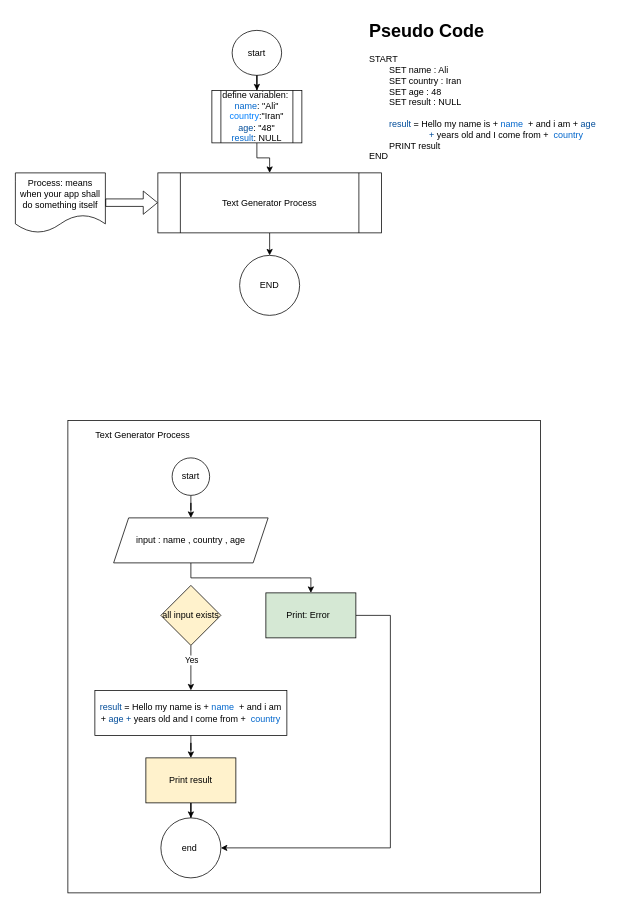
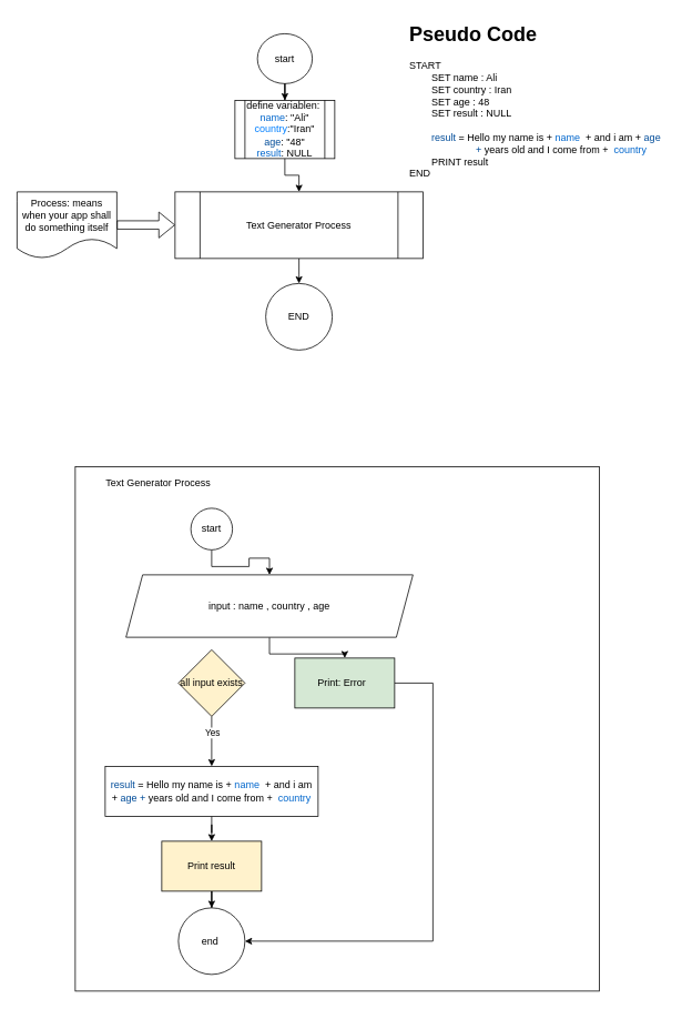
  <mxCell id="0" />
  <mxCell id="1" parent="0" />
  <mxCell id="2" value="start" style="ellipse;whiteSpace=wrap;html=1;" vertex="1" parent="1"><mxGeometry x="309" y="40" width="66" height="60" as="geometry" /></mxCell>
  <mxCell id="3" value="Process: means when your app shall do something itself" style="shape=document;whiteSpace=wrap;html=1;boundedLbl=1;" vertex="1" parent="1"><mxGeometry x="20" y="230" width="120" height="80" as="geometry" /></mxCell>
  <mxCell id="4" value="" style="shape=flexArrow;endArrow=classic;html=1;rounded=0;" edge="1" parent="1"><mxGeometry width="50" height="50" relative="1" as="geometry"><mxPoint x="140" y="269.71" as="sourcePoint" /><mxPoint x="210" y="269.71" as="targetPoint" /></mxGeometry></mxCell>
  <mxCell id="5" value="END" style="ellipse;whiteSpace=wrap;html=1;rounded=1;" vertex="1" parent="1"><mxGeometry x="319" y="340" width="80" height="80" as="geometry" /></mxCell>
  <mxCell id="6" value="" style="edgeStyle=orthogonalEdgeStyle;rounded=0;orthogonalLoop=1;jettySize=auto;html=1;" edge="1" parent="1" source="2" target="8"><mxGeometry relative="1" as="geometry"><mxPoint x="342" y="120" as="sourcePoint" /><mxPoint x="342" y="200" as="targetPoint" /></mxGeometry></mxCell>
  <mxCell id="7" value="" style="edgeStyle=orthogonalEdgeStyle;rounded=0;orthogonalLoop=1;jettySize=auto;html=1;" edge="1" parent="1" source="8" target="10"><mxGeometry relative="1" as="geometry" /></mxCell>
  <mxCell id="8" value="define variablen:&amp;nbsp;&lt;div&gt;&lt;font style=&quot;color: rgb(0, 102, 204);&quot;&gt;name&lt;/font&gt;: &quot;Ali&quot;&lt;/div&gt;&lt;div&gt;&lt;font style=&quot;color: rgb(0, 127, 255);&quot;&gt;country&lt;/font&gt;:&quot;Iran&quot;&lt;/div&gt;&lt;div&gt;&lt;font style=&quot;color: rgb(0, 76, 153);&quot;&gt;age&lt;/font&gt;: &quot;48&quot;&lt;/div&gt;&lt;div&gt;&lt;font style=&quot;color: rgb(0, 102, 204);&quot;&gt;result&lt;/font&gt;: NULL&lt;/div&gt;" style="shape=process;whiteSpace=wrap;html=1;backgroundOutline=1;" vertex="1" parent="1"><mxGeometry x="282" y="120" width="120" height="70" as="geometry" /></mxCell>
  <mxCell id="9" value="" style="edgeStyle=orthogonalEdgeStyle;rounded=0;orthogonalLoop=1;jettySize=auto;html=1;" edge="1" parent="1" source="10"><mxGeometry relative="1" as="geometry"><mxPoint x="359" y="340" as="targetPoint" /></mxGeometry></mxCell>
  <mxCell id="10" value="Text Generator Process" style="shape=process;whiteSpace=wrap;html=1;backgroundOutline=1;" vertex="1" parent="1"><mxGeometry x="210" y="230" width="298" height="80" as="geometry" /></mxCell>
  <mxCell id="11" value="" style="whiteSpace=wrap;html=1;aspect=fixed;" vertex="1" parent="1"><mxGeometry x="90" y="560" width="630" height="630" as="geometry" /></mxCell>
  <mxCell id="12" value="" style="edgeStyle=orthogonalEdgeStyle;rounded=0;orthogonalLoop=1;jettySize=auto;html=1;" edge="1" parent="1" source="13" target="16"><mxGeometry relative="1" as="geometry" /></mxCell>
  <mxCell id="13" value="start" style="ellipse;whiteSpace=wrap;html=1;aspect=fixed;" vertex="1" parent="1"><mxGeometry x="229" y="610" width="50" height="50" as="geometry" /></mxCell>
  <mxCell id="14" value="Text Generator Process" style="text;html=1;align=center;verticalAlign=middle;whiteSpace=wrap;rounded=0;" vertex="1" parent="1"><mxGeometry x="120" y="570" width="140" height="20" as="geometry" /></mxCell>
  <mxCell id="15" value="" style="edgeStyle=orthogonalEdgeStyle;rounded=0;orthogonalLoop=1;jettySize=auto;html=1;" edge="1" parent="1" source="16" target="26"><mxGeometry relative="1" as="geometry" /></mxCell>
- <mxCell id="16" value="input : name , country , age" style="shape=parallelogram;perimeter=parallelogramPerimeter;whiteSpace=wrap;html=1;fixedSize=1;" vertex="1" parent="1"><mxGeometry x="151" y="690" width="206" height="60" as="geometry" /></mxCell>
+ <mxCell id="16" value="input : name , country , age" style="shape=parallelogram;perimeter=parallelogramPerimeter;whiteSpace=wrap;html=1;fixedSize=1;" vertex="1" parent="1"><mxGeometry x="151" y="690" width="345" height="75" as="geometry" /></mxCell>
  <mxCell id="17" value="" style="edgeStyle=orthogonalEdgeStyle;rounded=0;orthogonalLoop=1;jettySize=auto;html=1;" edge="1" parent="1" source="19" target="21"><mxGeometry relative="1" as="geometry" /></mxCell>
  <mxCell id="18" value="Yes" style="edgeLabel;html=1;align=center;verticalAlign=middle;resizable=0;points=[];" vertex="1" connectable="0" parent="17"><mxGeometry x="-0.367" relative="1" as="geometry"><mxPoint as="offset" /></mxGeometry></mxCell>
  <mxCell id="19" value="all input exists" style="rhombus;whiteSpace=wrap;html=1;fillColor=#fff2cc;" vertex="1" parent="1"><mxGeometry x="214" y="780" width="80" height="80" as="geometry" /></mxCell>
  <mxCell id="20" value="" style="edgeStyle=orthogonalEdgeStyle;rounded=0;orthogonalLoop=1;jettySize=auto;html=1;" edge="1" parent="1" source="21" target="23"><mxGeometry relative="1" as="geometry" /></mxCell>
  <mxCell id="21" value="&lt;font style=&quot;color: rgb(0, 76, 153);&quot;&gt;result&amp;nbsp;&lt;/font&gt;= Hello my name is +&amp;nbsp;&lt;font style=&quot;color: rgb(0, 102, 204);&quot;&gt;name&amp;nbsp;&lt;/font&gt;&amp;nbsp;+ and i am +&amp;nbsp;&lt;font style=&quot;color: rgb(0, 76, 153);&quot;&gt;age +&amp;nbsp;&lt;/font&gt;years old and I come from +&amp;nbsp;&amp;nbsp;&lt;font style=&quot;color: rgb(0, 102, 204);&quot;&gt;country&lt;/font&gt;" style="whiteSpace=wrap;html=1;" vertex="1" parent="1"><mxGeometry x="126" y="920" width="256" height="60" as="geometry" /></mxCell>
  <mxCell id="22" value="" style="edgeStyle=orthogonalEdgeStyle;rounded=0;orthogonalLoop=1;jettySize=auto;html=1;" edge="1" parent="1" source="23" target="24"><mxGeometry relative="1" as="geometry" /></mxCell>
  <mxCell id="23" value="Print result" style="whiteSpace=wrap;html=1;fillColor=#fff2cc;" vertex="1" parent="1"><mxGeometry x="194" y="1010" width="120" height="60" as="geometry" /></mxCell>
  <mxCell id="24" value="end&amp;nbsp;" style="ellipse;whiteSpace=wrap;html=1;" vertex="1" parent="1"><mxGeometry x="214" y="1090" width="80" height="80" as="geometry" /></mxCell>
  <mxCell id="25" style="edgeStyle=orthogonalEdgeStyle;rounded=0;orthogonalLoop=1;jettySize=auto;html=1;entryX=1;entryY=0.5;entryDx=0;entryDy=0;" edge="1" parent="1" source="26" target="24"><mxGeometry relative="1" as="geometry"><Array as="points"><mxPoint x="520" y="820" /><mxPoint x="520" y="1130" /></Array></mxGeometry></mxCell>
  <mxCell id="26" value="Print: Error&amp;nbsp;&amp;nbsp;" style="whiteSpace=wrap;html=1;fillColor=#d5e8d4;" vertex="1" parent="1"><mxGeometry x="354" y="790" width="120" height="60" as="geometry" /></mxCell>
  <mxCell id="27" value="&lt;h1 style=&quot;margin-top: 0px;&quot;&gt;Pseudo Code&lt;/h1&gt;&lt;div&gt;START&lt;/div&gt;&lt;div&gt;&lt;span style=&quot;white-space: pre;&quot;&gt;&#09;&lt;/span&gt;SET name : Ali&lt;/div&gt;&lt;div&gt;&lt;span style=&quot;white-space: pre;&quot;&gt;&#09;&lt;/span&gt;SET country : Iran&lt;/div&gt;&lt;div&gt;&lt;span style=&quot;white-space: pre;&quot;&gt;&#09;&lt;/span&gt;SET age : 48&lt;/div&gt;&lt;div&gt;&lt;span style=&quot;white-space: pre;&quot;&gt;&#09;&lt;/span&gt;SET result : NULL&lt;br&gt;&lt;/div&gt;&lt;div&gt;&lt;br&gt;&lt;/div&gt;&lt;div&gt;&lt;span style=&quot;white-space: pre;&quot;&gt;&#09;&lt;/span&gt;&lt;font style=&quot;background-color: transparent; text-align: center; color: rgb(0, 76, 153);&quot;&gt;result&amp;nbsp;&lt;/font&gt;&lt;span style=&quot;background-color: transparent; color: light-dark(rgb(0, 0, 0), rgb(255, 255, 255)); text-align: center;&quot;&gt;= Hello my name is +&amp;nbsp;&lt;/span&gt;&lt;font style=&quot;background-color: transparent; text-align: center; color: rgb(0, 102, 204);&quot;&gt;name&amp;nbsp;&lt;/font&gt;&lt;span style=&quot;background-color: transparent; color: light-dark(rgb(0, 0, 0), rgb(255, 255, 255)); text-align: center;&quot;&gt;&amp;nbsp;+ and i am +&amp;nbsp;&lt;/span&gt;&lt;font style=&quot;background-color: transparent; text-align: center; color: rgb(0, 76, 153);&quot;&gt;age &lt;span style=&quot;white-space: pre;&quot;&gt;&#09;&lt;/span&gt;&lt;span style=&quot;white-space: pre;&quot;&gt;&#09;&lt;/span&gt;&lt;span style=&quot;white-space: pre;&quot;&gt;&#09;&lt;/span&gt;+&amp;nbsp;&lt;/font&gt;&lt;span style=&quot;background-color: transparent; color: light-dark(rgb(0, 0, 0), rgb(255, 255, 255)); text-align: center;&quot;&gt;years old and I come from +&amp;nbsp;&amp;nbsp;&lt;/span&gt;&lt;font style=&quot;background-color: transparent; text-align: center; color: rgb(0, 102, 204);&quot;&gt;country&lt;/font&gt;&lt;span style=&quot;background-color: transparent; color: light-dark(rgb(0, 0, 0), rgb(255, 255, 255));&quot;&gt;&amp;nbsp;&lt;/span&gt;&lt;/div&gt;&lt;div&gt;&lt;span style=&quot;white-space: pre;&quot;&gt;&#09;&lt;/span&gt;PRINT result&lt;br&gt;&lt;/div&gt;&lt;div&gt;END&lt;/div&gt;" style="text;html=1;whiteSpace=wrap;overflow=hidden;rounded=0;" vertex="1" parent="1"><mxGeometry x="490" y="20" width="320" height="230" as="geometry" /></mxCell>
